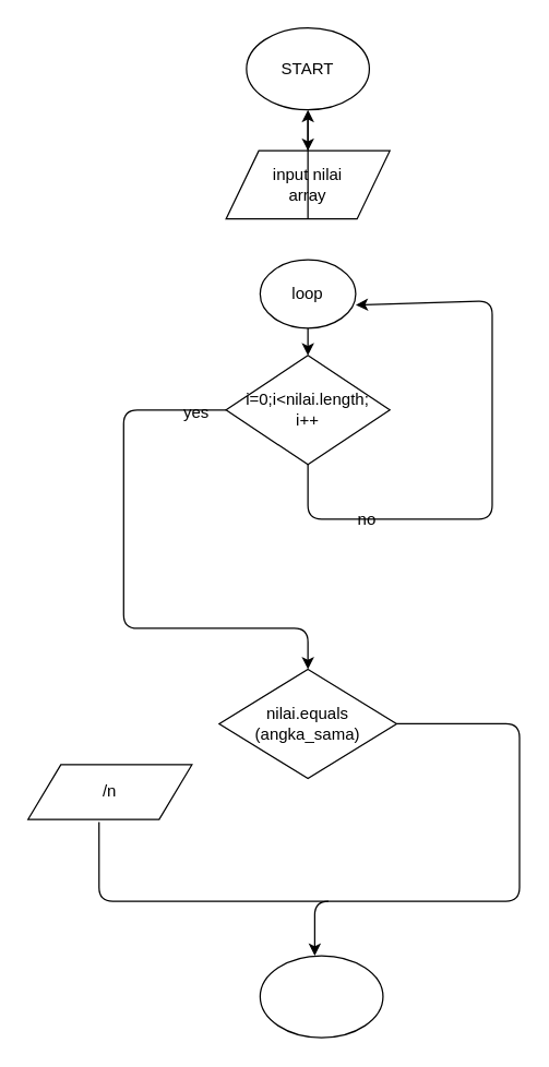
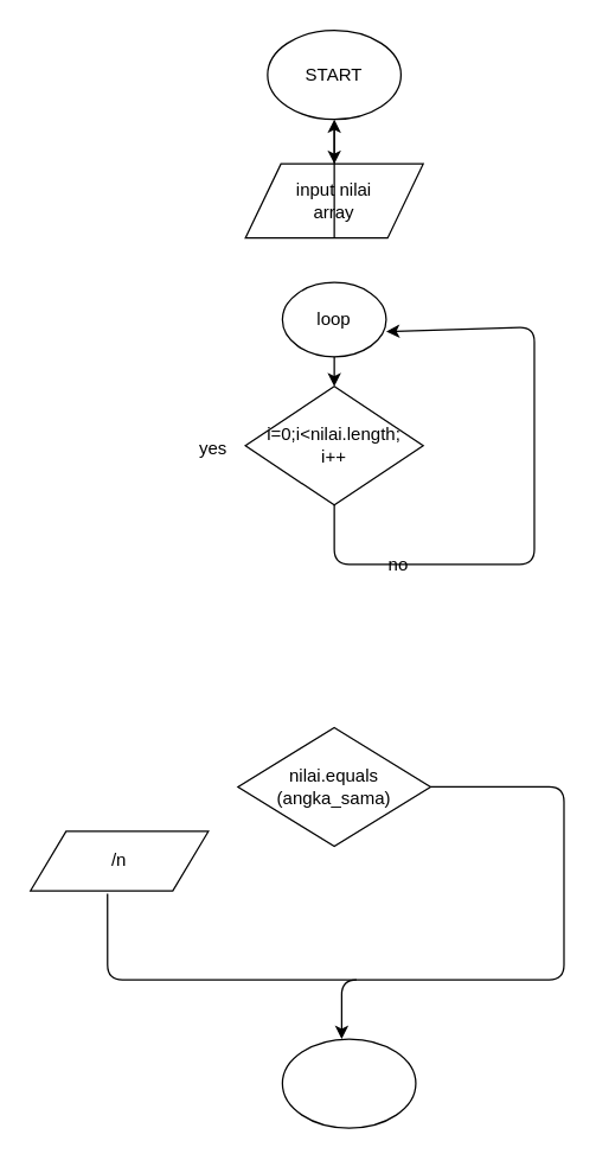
  <mxCell id="0" />
  <mxCell id="1" parent="0" />
  <mxCell id="2" value="START" style="ellipse;whiteSpace=wrap;html=1;" vertex="1" parent="1"><mxGeometry x="180" y="20" width="90" height="60" as="geometry" /></mxCell>
  <mxCell id="3" value="" style="endArrow=classic;html=1;" edge="1" parent="1" target="4"><mxGeometry width="50" height="50" relative="1" as="geometry"><mxPoint x="225" y="85" as="sourcePoint" /><mxPoint x="225" y="130" as="targetPoint" /></mxGeometry></mxCell>
  <mxCell id="4" value="input nilai&lt;br&gt;array" style="shape=parallelogram;perimeter=parallelogramPerimeter;whiteSpace=wrap;html=1;" vertex="1" parent="1"><mxGeometry x="165" y="110" width="120" height="50" as="geometry" /></mxCell>
  <mxCell id="5" value="" style="endArrow=classic;html=1;exitX=0.5;exitY=1;exitDx=0;exitDy=0;" edge="1" parent="1" source="4" target="2"><mxGeometry width="50" height="50" relative="1" as="geometry"><mxPoint x="180" y="260" as="sourcePoint" /><mxPoint x="225" y="200" as="targetPoint" /></mxGeometry></mxCell>
  <mxCell id="6" value="loop" style="ellipse;whiteSpace=wrap;html=1;" vertex="1" parent="1"><mxGeometry x="190" y="190" width="70" height="50" as="geometry" /></mxCell>
  <mxCell id="7" value="" style="endArrow=classic;html=1;exitX=0.5;exitY=1;exitDx=0;exitDy=0;" edge="1" parent="1" source="6" target="8"><mxGeometry width="50" height="50" relative="1" as="geometry"><mxPoint x="285" y="310" as="sourcePoint" /><mxPoint x="225" y="270" as="targetPoint" /></mxGeometry></mxCell>
  <mxCell id="8" value="i=0;i&amp;lt;nilai.length;&lt;br&gt;i++" style="rhombus;whiteSpace=wrap;html=1;" vertex="1" parent="1"><mxGeometry x="165" y="260" width="120" height="80" as="geometry" /></mxCell>
  <mxCell id="9" value="" style="endArrow=classic;html=1;exitX=0.5;exitY=1;exitDx=0;exitDy=0;" edge="1" parent="1" source="8"><mxGeometry width="50" height="50" relative="1" as="geometry"><mxPoint x="250" y="370" as="sourcePoint" /><mxPoint x="260" y="223" as="targetPoint" /><Array as="points"><mxPoint x="225" y="380" /><mxPoint x="360" y="380" /><mxPoint x="360" y="220" /></Array></mxGeometry></mxCell>
  <mxCell id="10" value="no" style="text;html=1;align=center;verticalAlign=middle;resizable=0;points=[];autosize=1;" vertex="1" parent="1"><mxGeometry x="253" y="371" width="30" height="20" as="geometry" /></mxCell>
- <mxCell id="11" value="" style="endArrow=classic;html=1;exitX=0;exitY=0.5;exitDx=0;exitDy=0;" edge="1" parent="1" source="8" target="12"><mxGeometry width="50" height="50" relative="1" as="geometry"><mxPoint x="50" y="320" as="sourcePoint" /><mxPoint x="225" y="490" as="targetPoint" /><Array as="points"><mxPoint x="90" y="300" /><mxPoint x="90" y="460" /><mxPoint x="225" y="460" /></Array></mxGeometry></mxCell>
  <mxCell id="12" value="nilai.equals&lt;br&gt;(angka_sama)" style="rhombus;whiteSpace=wrap;html=1;" vertex="1" parent="1"><mxGeometry x="160" y="490" width="130" height="80" as="geometry" /></mxCell>
  <mxCell id="13" value="" style="endArrow=classic;html=1;" edge="1" parent="1"><mxGeometry width="50" height="50" relative="1" as="geometry"><mxPoint x="290" y="530" as="sourcePoint" /><mxPoint x="230" y="700" as="targetPoint" /><Array as="points"><mxPoint x="380" y="530" /><mxPoint x="380" y="660" /><mxPoint x="230" y="660" /></Array></mxGeometry></mxCell>
  <mxCell id="14" value="/n" style="shape=parallelogram;perimeter=parallelogramPerimeter;whiteSpace=wrap;html=1;" vertex="1" parent="1"><mxGeometry x="20" y="560" width="120" height="40" as="geometry" /></mxCell>
  <mxCell id="15" value="" style="endArrow=none;html=1;exitX=0.433;exitY=1.05;exitDx=0;exitDy=0;exitPerimeter=0;" edge="1" parent="1" source="14"><mxGeometry width="50" height="50" relative="1" as="geometry"><mxPoint x="80" y="670" as="sourcePoint" /><mxPoint x="240" y="660" as="targetPoint" /><Array as="points"><mxPoint x="72" y="660" /></Array></mxGeometry></mxCell>
  <mxCell id="16" value="yes" style="text;html=1;align=center;verticalAlign=middle;resizable=0;points=[];autosize=1;" vertex="1" parent="1"><mxGeometry x="128" y="292" width="30" height="20" as="geometry" /></mxCell>
  <mxCell id="17" value="" style="ellipse;whiteSpace=wrap;html=1;" vertex="1" parent="1"><mxGeometry x="190" y="700" width="90" height="60" as="geometry" /></mxCell>
